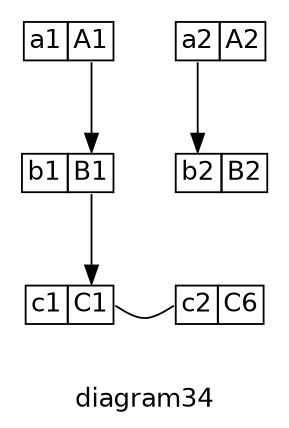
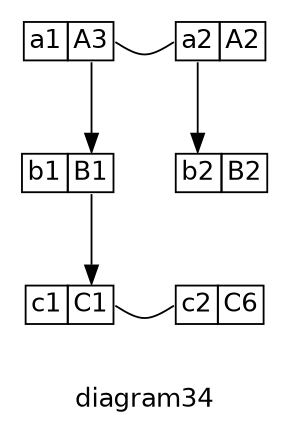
  digraph {
    fontname="DejaVu Sans"
    label=diagram34
    rankdir=TB
    node [fontname="DejaVu Sans" shape=plaintext]
    edge [fontname="DejaVu Sans" headport=f0 tailport=f1]
-   n1 [label=<<TABLE BORDER="0" CELLBORDER="1" CELLSPACING="0"><TR>         <TD PORT="f0">a1</TD><TD PORT="f1">A1</TD>             </TR></TABLE>>]
+   n1 [label=<<TABLE BORDER="0" CELLBORDER="1" CELLSPACING="0"><TR>         <TD PORT="f0">a1</TD><TD PORT="f1">A3</TD>             </TR></TABLE>>]
    n2 [label=<<TABLE BORDER="0" CELLBORDER="1" CELLSPACING="0"><TR>             <TD PORT="f0">a2</TD><TD PORT="f1">A2</TD>             </TR></TABLE>>]
    n3 [label=<<TABLE BORDER="0" CELLBORDER="1" CELLSPACING="0"><TR>             <TD PORT="f0">b1</TD><TD PORT="f1">B1</TD>             </TR></TABLE>>]
    n4 [label=<<TABLE BORDER="0" CELLBORDER="1" CELLSPACING="0"><TR>         <TD PORT="f0">b2</TD><TD PORT="f1">B2</TD>         </TR></TABLE>>]
    n5 [label=<<TABLE BORDER="0" CELLBORDER="1" CELLSPACING="0"><TR>         <TD PORT="f0">c1</TD><TD PORT="f1">C1</TD>         </TR></TABLE>>]
    n6 [label=<<TABLE BORDER="0" CELLBORDER="1" CELLSPACING="0"><TR>         <TD PORT="f0">c2</TD><TD PORT="f1">C6</TD>         </TR></TABLE>>]
    subgraph sub_1 {
      rank=same
      rankdir=LR
      n1
      n2
    }
    subgraph sub_2 {
      rank=same
      rankdir=LR
      n3
      n4
    }
    subgraph sub_3 {
      rank=same
      rankdir=LR
      n5
      n6
    }
+   n1 -> n2 [arrowhead=none]
    n1 -> n3 [headport=f1]
    n2 -> n4 [tailport=f0]
    n3 -> n5 [headport=f1]
    n5 -> n6 [arrowhead=none]
  }
